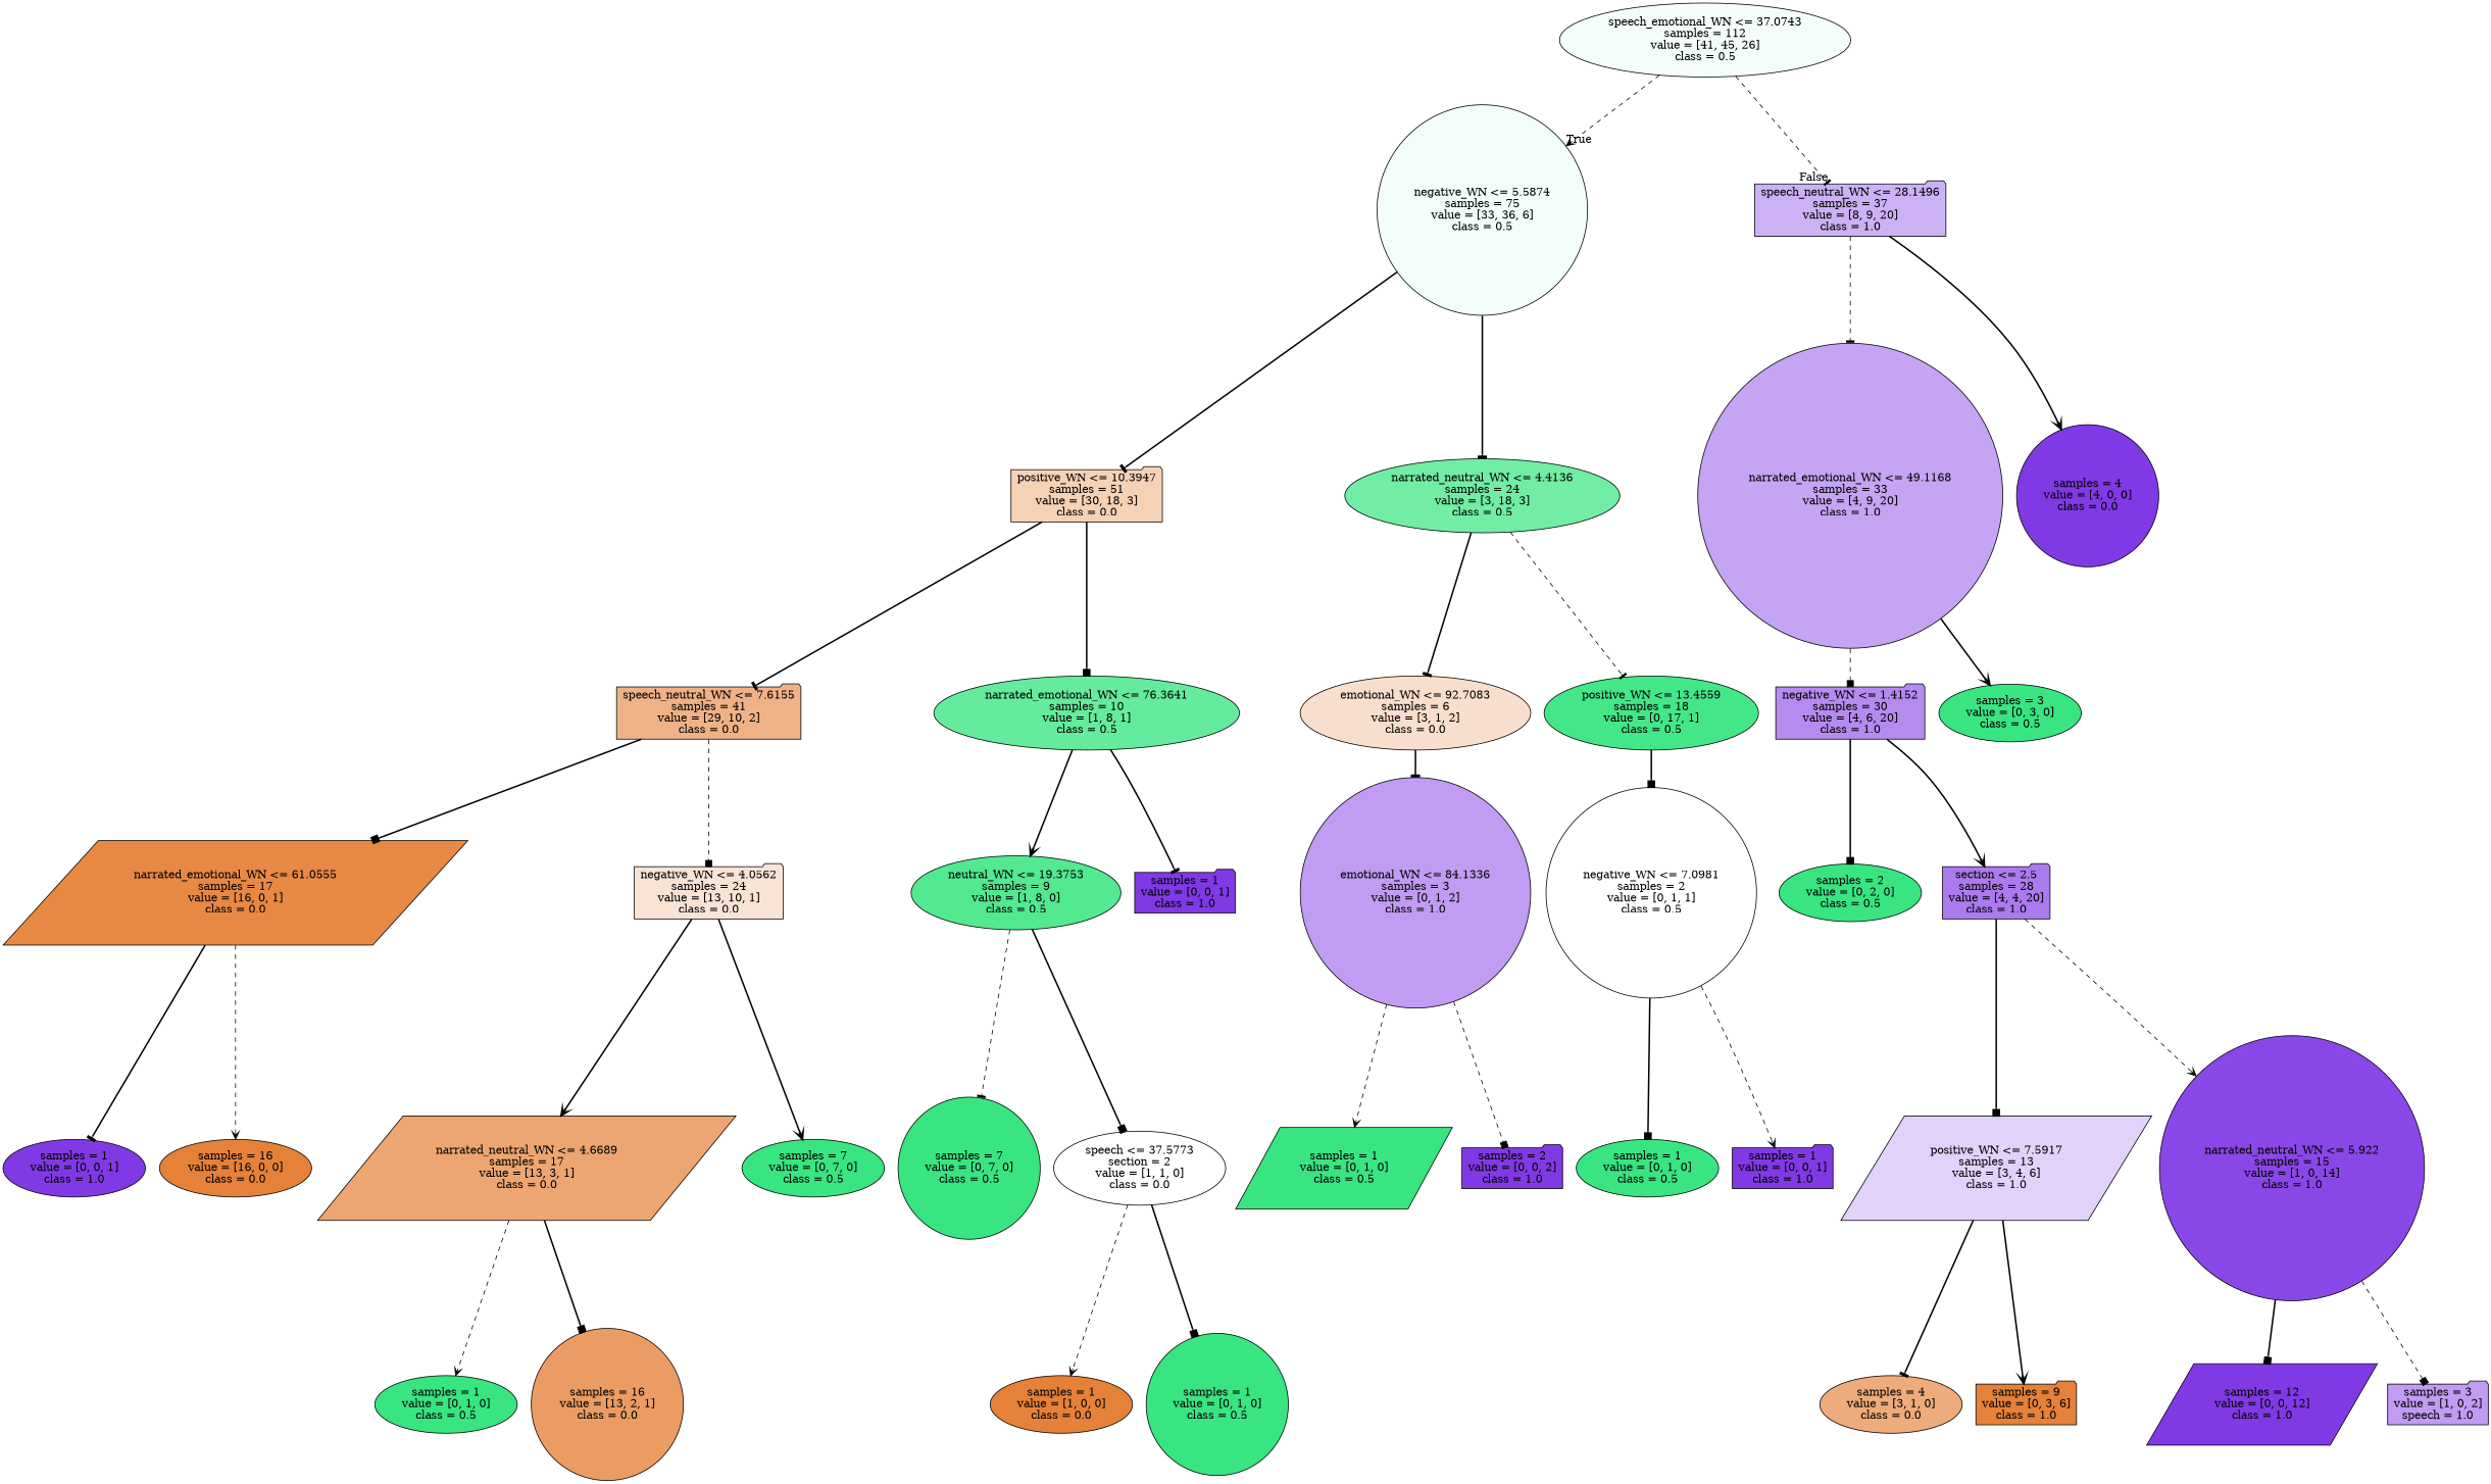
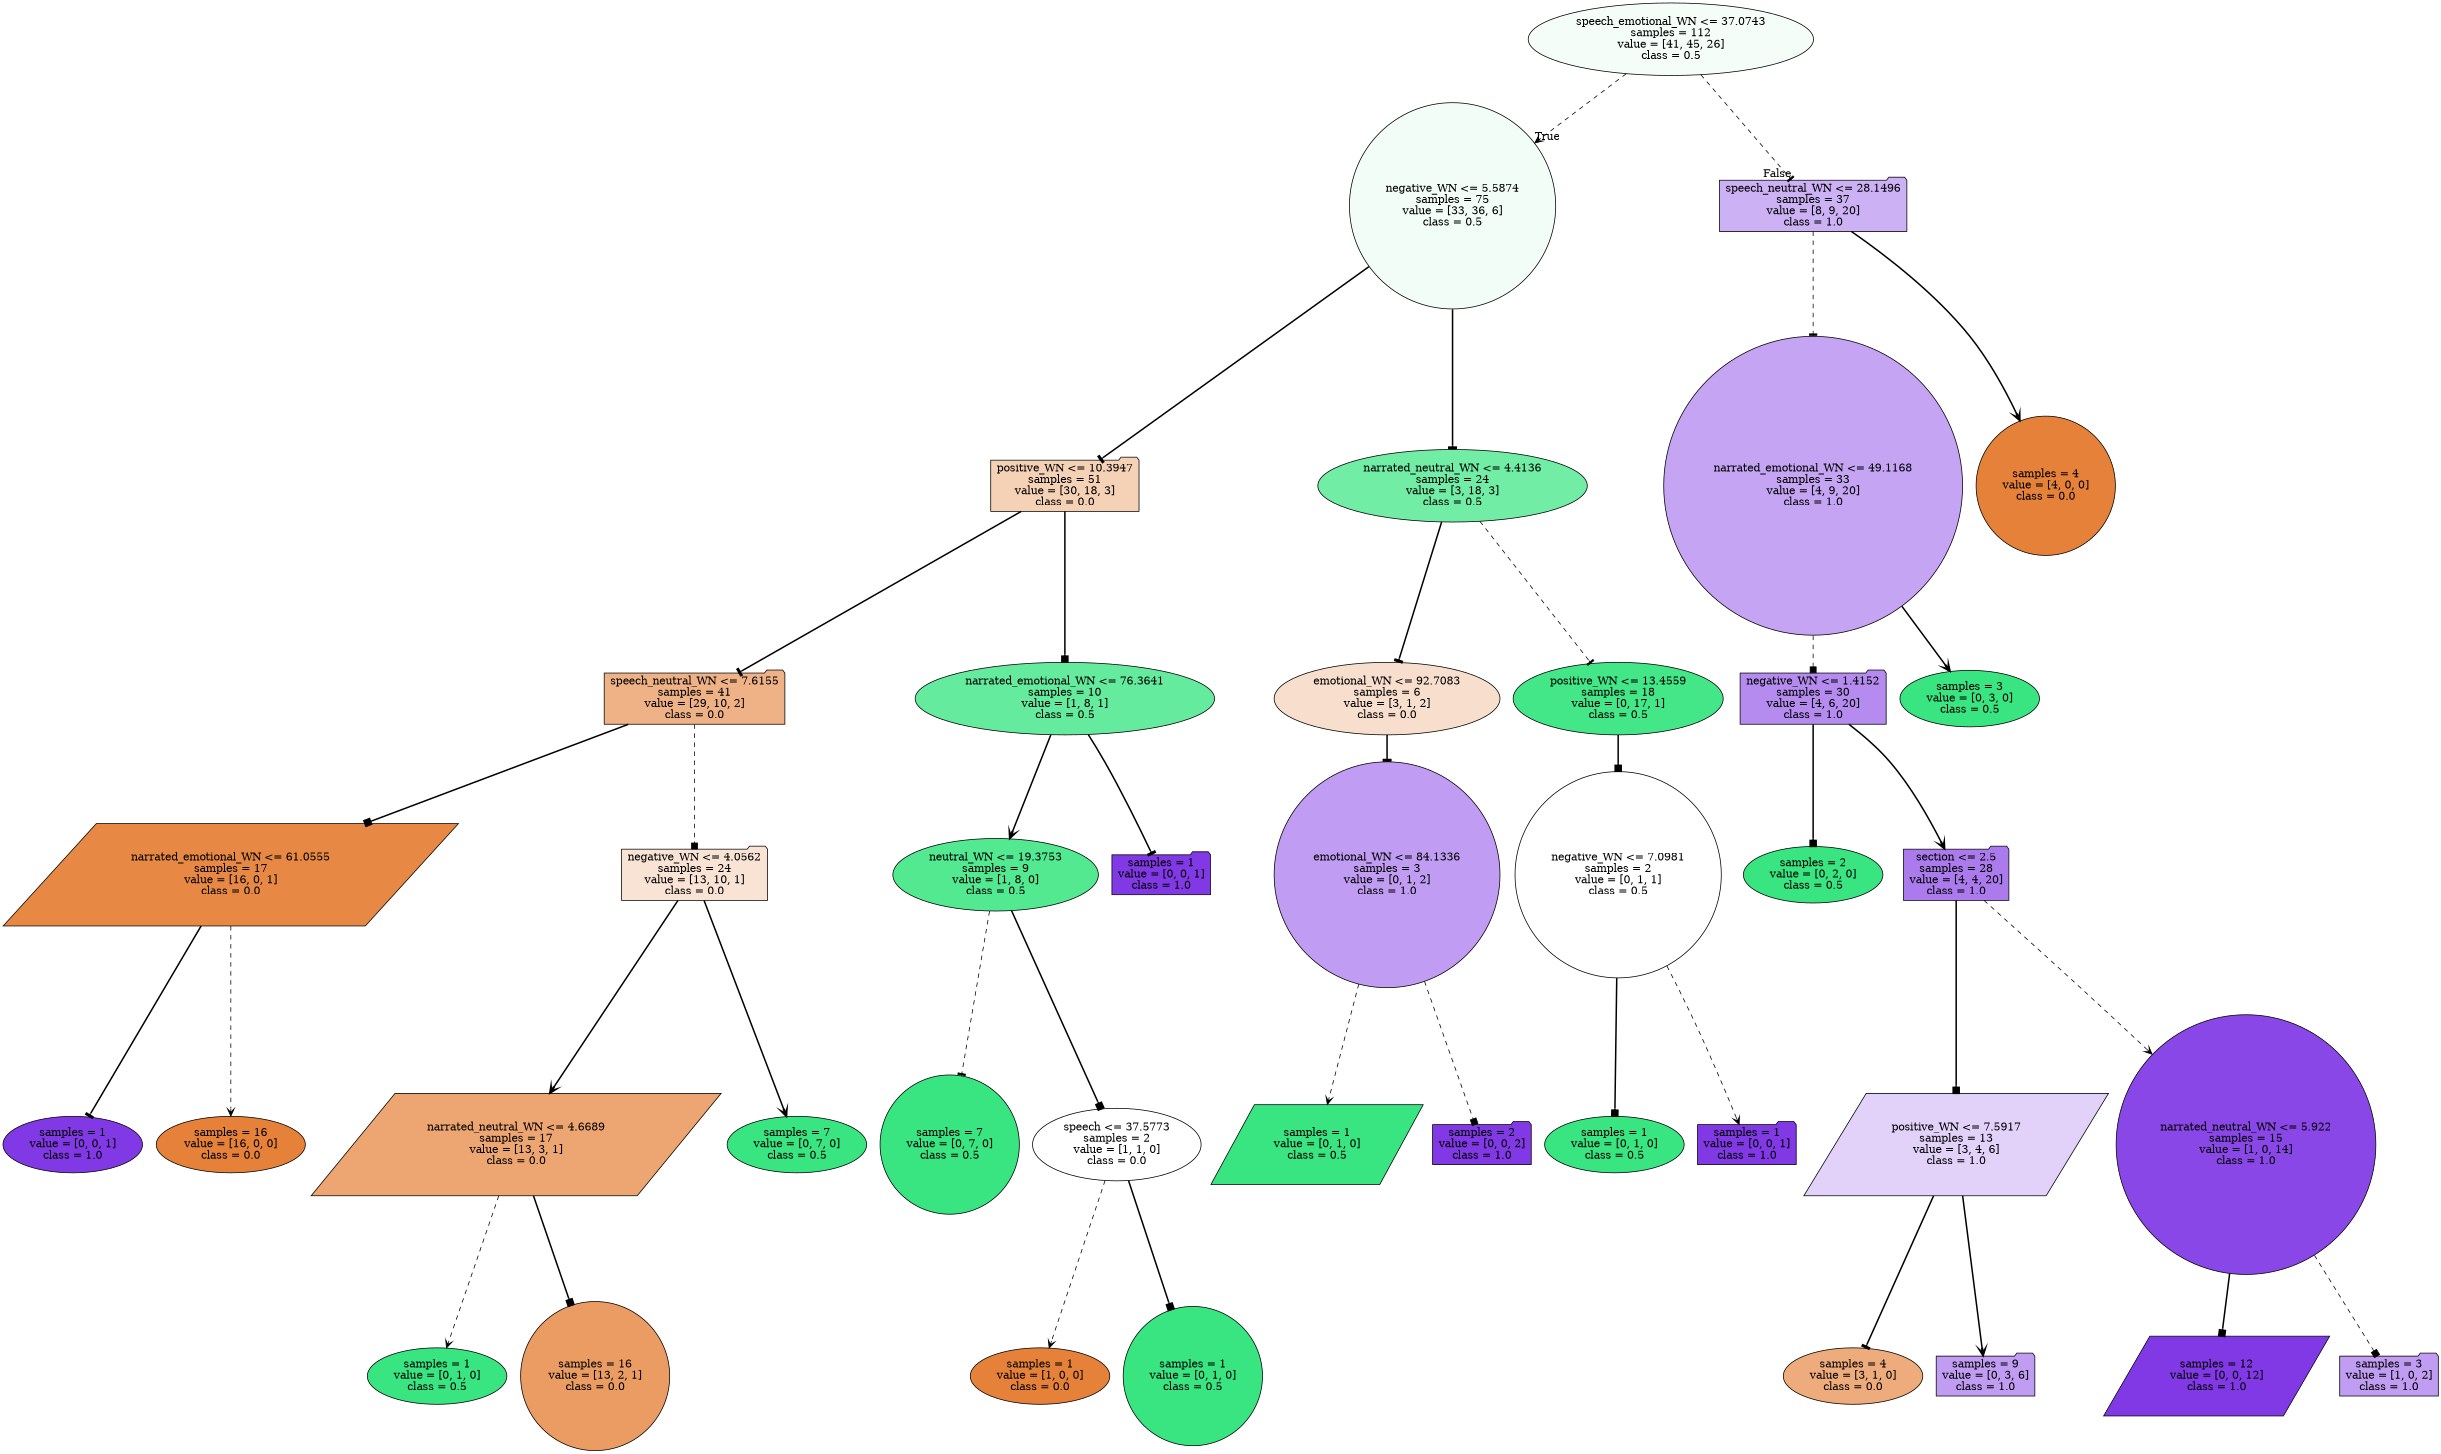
  digraph {
    node [color=black fillcolor="#39e581ff" shape=ellipse style=filled]
    edge [arrowhead=vee style=bold]
    n1 [fillcolor="#39e5810e" label="speech_emotional_WN <= 37.0743\nsamples = 112\nvalue = [41, 45, 26]\nclass = 0.5"]
    n2 [fillcolor="#39e58112" label="negative_WN <= 5.5874\nsamples = 75\nvalue = [33, 36, 6]\nclass = 0.5" shape=circle]
    n3 [fillcolor="#8139e564" label="speech_neutral_WN <= 28.1496\nsamples = 37\nvalue = [8, 9, 20]\nclass = 1.0" shape=folder]
    n4 [fillcolor="#e581395d" label="positive_WN <= 10.3947\nsamples = 51\nvalue = [30, 18, 3]\nclass = 0.0" shape=folder]
    n5 [fillcolor="#39e581b6" label="narrated_neutral_WN <= 4.4136\nsamples = 24\nvalue = [3, 18, 3]\nclass = 0.5"]
    n6 [fillcolor="#8139e575" label="narrated_emotional_WN <= 49.1168\nsamples = 33\nvalue = [4, 9, 20]\nclass = 1.0" shape=circle]
-   n7 [fillcolor="#8139e5ff" label="samples = 4\nvalue = [4, 0, 0]\nclass = 0.0" shape=circle]
+   n7 [fillcolor="#e58139ff" label="samples = 4\nvalue = [4, 0, 0]\nclass = 0.0" shape=circle]
    n8 [fillcolor="#e581399c" label="speech_neutral_WN <= 7.6155\nsamples = 41\nvalue = [29, 10, 2]\nclass = 0.0" shape=folder]
    n9 [fillcolor="#39e581c6" label="narrated_emotional_WN <= 76.3641\nsamples = 10\nvalue = [1, 8, 1]\nclass = 0.5"]
    n10 [fillcolor="#e5813940" label="emotional_WN <= 92.7083\nsamples = 6\nvalue = [3, 1, 2]\nclass = 0.0"]
    n11 [fillcolor="#39e581f0" label="positive_WN <= 13.4559\nsamples = 18\nvalue = [0, 17, 1]\nclass = 0.5"]
    n12 [fillcolor="#e58139ef" label="narrated_emotional_WN <= 61.0555\nsamples = 17\nvalue = [16, 0, 1]\nclass = 0.0" shape=parallelogram]
    n13 [fillcolor="#e5813937" label="negative_WN <= 4.0562\nsamples = 24\nvalue = [13, 10, 1]\nclass = 0.0" shape=folder]
    n14 [fillcolor="#39e581df" label="neutral_WN <= 19.3753\nsamples = 9\nvalue = [1, 8, 0]\nclass = 0.5"]
    n15 [fillcolor="#8139e5ff" label="samples = 1\nvalue = [0, 0, 1]\nclass = 1.0" shape=folder]
    n16 [fillcolor="#8139e5ff" label="samples = 1\nvalue = [0, 0, 1]\nclass = 1.0"]
    n17 [fillcolor="#e58139ff" label="samples = 16\nvalue = [16, 0, 0]\nclass = 0.0"]
    n18 [fillcolor="#e58139b6" label="narrated_neutral_WN <= 4.6689\nsamples = 17\nvalue = [13, 3, 1]\nclass = 0.0" shape=parallelogram]
    n19 [label="samples = 7\nvalue = [0, 7, 0]\nclass = 0.5"]
    n20 [label="samples = 1\nvalue = [0, 1, 0]\nclass = 0.5"]
    n21 [fillcolor="#e58139c8" label="samples = 16\nvalue = [13, 2, 1]\nclass = 0.0" shape=circle]
    n22 [label="samples = 7\nvalue = [0, 7, 0]\nclass = 0.5" shape=circle]
-   n23 [fillcolor="#e5813900" label="speech <= 37.5773\nsection = 2\nvalue = [1, 1, 0]\nclass = 0.0"]
+   n23 [fillcolor="#e5813900" label="speech <= 37.5773\nsamples = 2\nvalue = [1, 1, 0]\nclass = 0.0"]
    n24 [fillcolor="#e58139ff" label="samples = 1\nvalue = [1, 0, 0]\nclass = 0.0"]
    n25 [label="samples = 1\nvalue = [0, 1, 0]\nclass = 0.5" shape=circle]
    n26 [fillcolor="#8139e57f" label="emotional_WN <= 84.1336\nsamples = 3\nvalue = [0, 1, 2]\nclass = 1.0" shape=circle]
    n27 [fillcolor="#39e58100" label="negative_WN <= 7.0981\nsamples = 2\nvalue = [0, 1, 1]\nclass = 0.5" shape=circle]
    n28 [label="samples = 1\nvalue = [0, 1, 0]\nclass = 0.5" shape=parallelogram]
    n29 [fillcolor="#8139e5ff" label="samples = 2\nvalue = [0, 0, 2]\nclass = 1.0" shape=folder]
    n30 [label="samples = 1\nvalue = [0, 1, 0]\nclass = 0.5"]
    n31 [fillcolor="#8139e5ff" label="samples = 1\nvalue = [0, 0, 1]\nclass = 1.0" shape=folder]
    n32 [fillcolor="#8139e595" label="negative_WN <= 1.4152\nsamples = 30\nvalue = [4, 6, 20]\nclass = 1.0" shape=folder]
    n33 [label="samples = 3\nvalue = [0, 3, 0]\nclass = 0.5"]
    n34 [label="samples = 2\nvalue = [0, 2, 0]\nclass = 0.5"]
    n35 [fillcolor="#8139e5aa" label="section <= 2.5\nsamples = 28\nvalue = [4, 4, 20]\nclass = 1.0" shape=folder]
    n36 [fillcolor="#8139e539" label="positive_WN <= 7.5917\nsamples = 13\nvalue = [3, 4, 6]\nclass = 1.0" shape=parallelogram]
    n37 [fillcolor="#8139e5ed" label="narrated_neutral_WN <= 5.922\nsamples = 15\nvalue = [1, 0, 14]\nclass = 1.0" shape=circle]
    n38 [fillcolor="#e58139aa" label="samples = 4\nvalue = [3, 1, 0]\nclass = 0.0"]
-   n39 [fillcolor="#e58139ff" label="samples = 9\nvalue = [0, 3, 6]\nclass = 1.0" shape=folder]
+   n39 [fillcolor="#8139e57f" label="samples = 9\nvalue = [0, 3, 6]\nclass = 1.0" shape=folder]
    n40 [fillcolor="#8139e5ff" label="samples = 12\nvalue = [0, 0, 12]\nclass = 1.0" shape=parallelogram]
-   n41 [fillcolor="#8139e57f" label="samples = 3\nvalue = [1, 0, 2]\nspeech = 1.0" shape=folder]
+   n41 [fillcolor="#8139e57f" label="samples = 3\nvalue = [1, 0, 2]\nclass = 1.0" shape=folder]
    n1 -> n2 [headlabel=True labelangle=45 labeldistance=2.5 style=dashed]
    n1 -> n3 [arrowhead=tee headlabel=False labelangle=-45 labeldistance=2.5 style=dashed]
    n2 -> n4 [arrowhead=tee]
    n2 -> n5 [arrowhead=tee]
    n3 -> n6 [arrowhead=tee style=dashed]
    n3 -> n7
    n4 -> n8 [arrowhead=tee]
    n4 -> n9 [arrowhead=box]
    n5 -> n10 [arrowhead=tee]
    n5 -> n11 [arrowhead=tee style=dashed]
    n6 -> n32 [arrowhead=box style=dashed]
    n6 -> n33
    n8 -> n12 [arrowhead=box]
    n8 -> n13 [arrowhead=box style=dashed]
    n9 -> n14
    n9 -> n15 [arrowhead=tee]
    n10 -> n26 [arrowhead=tee]
    n11 -> n27 [arrowhead=box]
    n12 -> n16 [arrowhead=tee]
    n12 -> n17 [style=dashed]
    n13 -> n18
    n13 -> n19
    n14 -> n22 [arrowhead=tee style=dashed]
    n14 -> n23 [arrowhead=box]
    n18 -> n20 [style=dashed]
    n18 -> n21 [arrowhead=box]
    n23 -> n24 [style=dashed]
    n23 -> n25 [arrowhead=box]
    n26 -> n28 [style=dashed]
    n26 -> n29 [arrowhead=box style=dashed]
    n27 -> n30 [arrowhead=box]
    n27 -> n31 [style=dashed]
    n32 -> n34 [arrowhead=box]
    n32 -> n35
    n35 -> n36 [arrowhead=box]
    n35 -> n37 [style=dashed]
    n36 -> n38 [arrowhead=tee]
    n36 -> n39
    n37 -> n40 [arrowhead=box]
    n37 -> n41 [arrowhead=box style=dashed]
  }
